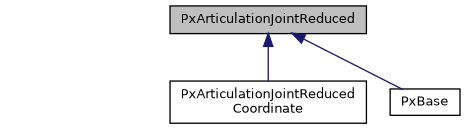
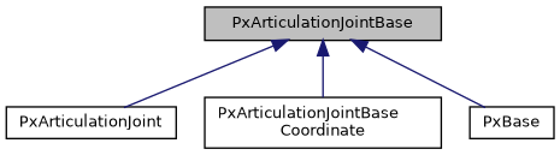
  digraph {
    node [color=black fillcolor=white fontname=Helvetica fontsize=10 shape=record style=filled]
    edge [color=midnightblue dir=back fontname=Helvetica fontsize=10 labelfontname=Helvetica labelfontsize=10 style=solid]
-   n1 [fillcolor=grey75 fontcolor=black height=0.2 label=PxArticulationJointReduced width=0.4]
-   n3 [height=0.2 label="PxArticulationJointReduced\lCoordinate" width=0.4]
+   n1 [fillcolor=grey75 fontcolor=black height=0.2 label=PxArticulationJointBase width=0.4]
+   n2 [height=0.2 label=PxArticulationJoint width=0.4]
+   n3 [height=0.2 label="PxArticulationJointBase\lCoordinate" width=0.4]
    n4 [height=0.2 label=PxBase width=0.4]
+   n1 -> n2
    n1 -> n3
    n1 -> n4
  }
